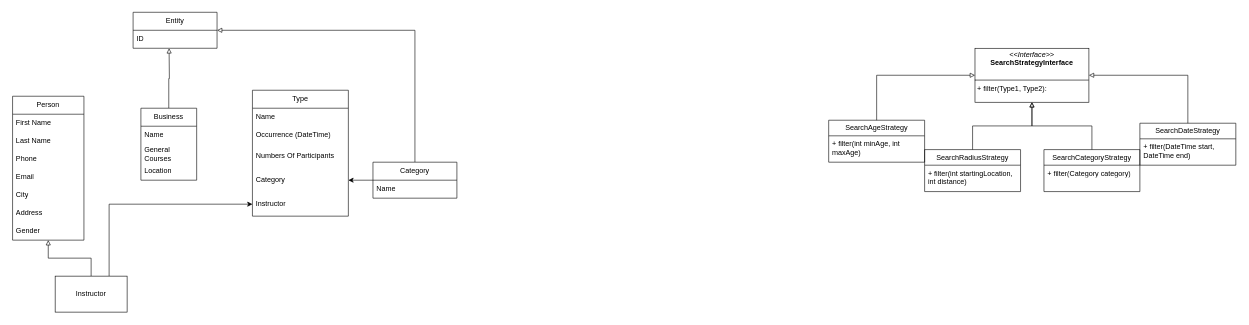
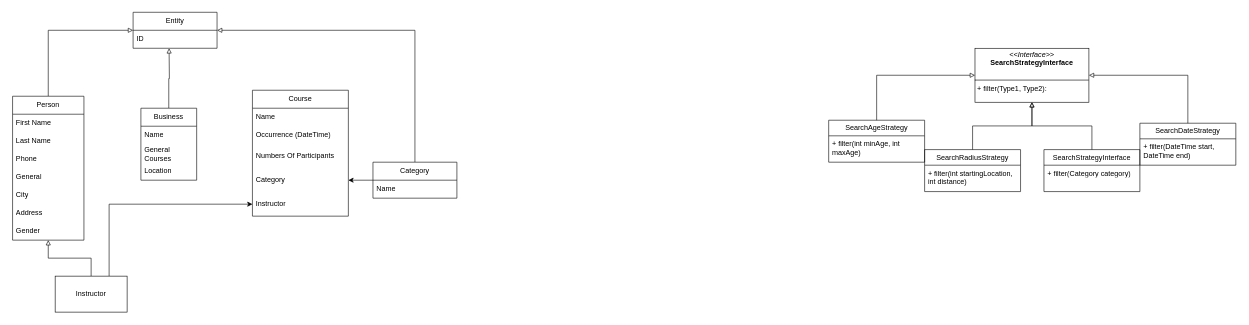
  <mxCell id="0" />
  <mxCell id="1" parent="0" />
  <mxCell id="2" style="edgeStyle=orthogonalEdgeStyle;rounded=0;orthogonalLoop=1;jettySize=auto;html=1;entryX=0.5;entryY=1;entryDx=0;entryDy=0;endArrow=block;endFill=0;exitX=0.5;exitY=0;exitDx=0;exitDy=0;" edge="1" parent="1" source="14"><mxGeometry relative="1" as="geometry"><mxPoint x="281.04" y="199" as="sourcePoint" /><mxPoint x="281" y="80" as="targetPoint" /></mxGeometry></mxCell>
  <mxCell id="3" value="Entity" style="swimlane;fontStyle=0;childLayout=stackLayout;horizontal=1;startSize=30;horizontalStack=0;resizeParent=1;resizeParentMax=0;resizeLast=0;collapsible=1;marginBottom=0;whiteSpace=wrap;html=1;" vertex="1" parent="1"><mxGeometry x="221" y="20" width="140" height="60" as="geometry" /></mxCell>
  <mxCell id="4" value="ID" style="text;strokeColor=none;fillColor=none;align=left;verticalAlign=middle;spacingLeft=4;spacingRight=4;overflow=hidden;points=[[0,0.5],[1,0.5]];portConstraint=eastwest;rotatable=0;whiteSpace=wrap;html=1;" vertex="1" parent="3"><mxGeometry y="30" width="140" height="30" as="geometry" /></mxCell>
+ <mxCell id="5" style="edgeStyle=orthogonalEdgeStyle;rounded=0;orthogonalLoop=1;jettySize=auto;html=1;entryX=0;entryY=0.5;entryDx=0;entryDy=0;exitX=0.5;exitY=0;exitDx=0;exitDy=0;endArrow=block;endFill=0;" edge="1" parent="1" source="6" target="3"><mxGeometry relative="1" as="geometry" /></mxCell>
  <mxCell id="6" value="Person" style="swimlane;fontStyle=0;childLayout=stackLayout;horizontal=1;startSize=30;horizontalStack=0;resizeParent=1;resizeParentMax=0;resizeLast=0;collapsible=1;marginBottom=0;whiteSpace=wrap;html=1;" vertex="1" parent="1"><mxGeometry x="20" y="160" width="119" height="240" as="geometry"><mxRectangle x="119" y="160" width="80" height="30" as="alternateBounds" /></mxGeometry></mxCell>
  <mxCell id="7" value="First Name" style="text;strokeColor=none;fillColor=none;align=left;verticalAlign=middle;spacingLeft=4;spacingRight=4;overflow=hidden;points=[[0,0.5],[1,0.5]];portConstraint=eastwest;rotatable=0;whiteSpace=wrap;html=1;" vertex="1" parent="6"><mxGeometry y="30" width="119" height="30" as="geometry" /></mxCell>
  <mxCell id="8" value="Last Name" style="text;strokeColor=none;fillColor=none;align=left;verticalAlign=middle;spacingLeft=4;spacingRight=4;overflow=hidden;points=[[0,0.5],[1,0.5]];portConstraint=eastwest;rotatable=0;whiteSpace=wrap;html=1;" vertex="1" parent="6"><mxGeometry y="60" width="119" height="30" as="geometry" /></mxCell>
  <mxCell id="9" value="Phone" style="text;strokeColor=none;fillColor=none;align=left;verticalAlign=middle;spacingLeft=4;spacingRight=4;overflow=hidden;points=[[0,0.5],[1,0.5]];portConstraint=eastwest;rotatable=0;whiteSpace=wrap;html=1;" vertex="1" parent="6"><mxGeometry y="90" width="119" height="30" as="geometry" /></mxCell>
- <mxCell id="10" value="Email" style="text;strokeColor=none;fillColor=none;align=left;verticalAlign=middle;spacingLeft=4;spacingRight=4;overflow=hidden;points=[[0,0.5],[1,0.5]];portConstraint=eastwest;rotatable=0;whiteSpace=wrap;html=1;" vertex="1" parent="6"><mxGeometry y="120" width="119" height="30" as="geometry" /></mxCell>
+ <mxCell id="10" value="General" style="text;strokeColor=none;fillColor=none;align=left;verticalAlign=middle;spacingLeft=4;spacingRight=4;overflow=hidden;points=[[0,0.5],[1,0.5]];portConstraint=eastwest;rotatable=0;whiteSpace=wrap;html=1;" vertex="1" parent="6"><mxGeometry y="120" width="119" height="30" as="geometry" /></mxCell>
  <mxCell id="11" value="City" style="text;strokeColor=none;fillColor=none;align=left;verticalAlign=middle;spacingLeft=4;spacingRight=4;overflow=hidden;points=[[0,0.5],[1,0.5]];portConstraint=eastwest;rotatable=0;whiteSpace=wrap;html=1;" vertex="1" parent="6"><mxGeometry y="150" width="119" height="30" as="geometry" /></mxCell>
  <mxCell id="12" value="Address" style="text;strokeColor=none;fillColor=none;align=left;verticalAlign=middle;spacingLeft=4;spacingRight=4;overflow=hidden;points=[[0,0.5],[1,0.5]];portConstraint=eastwest;rotatable=0;whiteSpace=wrap;html=1;" vertex="1" parent="6"><mxGeometry y="180" width="119" height="30" as="geometry" /></mxCell>
  <mxCell id="13" value="Gender" style="text;strokeColor=none;fillColor=none;align=left;verticalAlign=middle;spacingLeft=4;spacingRight=4;overflow=hidden;points=[[0,0.5],[1,0.5]];portConstraint=eastwest;rotatable=0;whiteSpace=wrap;html=1;" vertex="1" parent="6"><mxGeometry y="210" width="119" height="30" as="geometry" /></mxCell>
  <mxCell id="14" value="Business" style="swimlane;fontStyle=0;childLayout=stackLayout;horizontal=1;startSize=30;horizontalStack=0;resizeParent=1;resizeParentMax=0;resizeLast=0;collapsible=1;marginBottom=0;whiteSpace=wrap;html=1;" vertex="1" parent="1"><mxGeometry x="234" y="180" width="93" height="120" as="geometry" /></mxCell>
  <mxCell id="15" value="Name" style="text;strokeColor=none;fillColor=none;align=left;verticalAlign=middle;spacingLeft=4;spacingRight=4;overflow=hidden;points=[[0,0.5],[1,0.5]];portConstraint=eastwest;rotatable=0;whiteSpace=wrap;html=1;" vertex="1" parent="14"><mxGeometry y="30" width="93" height="30" as="geometry" /></mxCell>
  <mxCell id="16" value="General Courses" style="text;strokeColor=none;fillColor=none;align=left;verticalAlign=middle;spacingLeft=4;spacingRight=4;overflow=hidden;points=[[0,0.5],[1,0.5]];portConstraint=eastwest;rotatable=0;whiteSpace=wrap;html=1;" vertex="1" parent="14"><mxGeometry y="60" width="93" height="30" as="geometry" /></mxCell>
  <mxCell id="17" value="Location" style="text;strokeColor=none;fillColor=none;align=left;verticalAlign=middle;spacingLeft=4;spacingRight=4;overflow=hidden;points=[[0,0.5],[1,0.5]];portConstraint=eastwest;rotatable=0;whiteSpace=wrap;html=1;" vertex="1" parent="14"><mxGeometry y="90" width="93" height="30" as="geometry" /></mxCell>
- <mxCell id="18" value="Type" style="swimlane;fontStyle=0;childLayout=stackLayout;horizontal=1;startSize=30;horizontalStack=0;resizeParent=1;resizeParentMax=0;resizeLast=0;collapsible=1;marginBottom=0;whiteSpace=wrap;html=1;" vertex="1" parent="1"><mxGeometry x="420" y="150" width="160" height="210" as="geometry" /></mxCell>
+ <mxCell id="18" value="Course" style="swimlane;fontStyle=0;childLayout=stackLayout;horizontal=1;startSize=30;horizontalStack=0;resizeParent=1;resizeParentMax=0;resizeLast=0;collapsible=1;marginBottom=0;whiteSpace=wrap;html=1;" vertex="1" parent="1"><mxGeometry x="420" y="150" width="160" height="210" as="geometry" /></mxCell>
  <mxCell id="19" value="Name" style="text;strokeColor=none;fillColor=none;align=left;verticalAlign=middle;spacingLeft=4;spacingRight=4;overflow=hidden;points=[[0,0.5],[1,0.5]];portConstraint=eastwest;rotatable=0;whiteSpace=wrap;html=1;" vertex="1" parent="18"><mxGeometry y="30" width="160" height="30" as="geometry" /></mxCell>
  <mxCell id="20" value="Occurrence (DateTime) " style="text;strokeColor=none;fillColor=none;align=left;verticalAlign=middle;spacingLeft=4;spacingRight=4;overflow=hidden;points=[[0,0.5],[1,0.5]];portConstraint=eastwest;rotatable=0;whiteSpace=wrap;html=1;" vertex="1" parent="18"><mxGeometry y="60" width="160" height="30" as="geometry" /></mxCell>
  <mxCell id="21" value="Numbers Of Participants" style="text;strokeColor=none;fillColor=none;align=left;verticalAlign=middle;spacingLeft=4;spacingRight=4;overflow=hidden;points=[[0,0.5],[1,0.5]];portConstraint=eastwest;rotatable=0;whiteSpace=wrap;html=1;" vertex="1" parent="18"><mxGeometry y="90" width="160" height="40" as="geometry" /></mxCell>
  <mxCell id="22" value="Category" style="text;strokeColor=none;fillColor=none;align=left;verticalAlign=middle;spacingLeft=4;spacingRight=4;overflow=hidden;points=[[0,0.5],[1,0.5]];portConstraint=eastwest;rotatable=0;whiteSpace=wrap;html=1;" vertex="1" parent="18"><mxGeometry y="130" width="160" height="40" as="geometry" /></mxCell>
  <mxCell id="23" value="Instructor" style="text;strokeColor=none;fillColor=none;align=left;verticalAlign=middle;spacingLeft=4;spacingRight=4;overflow=hidden;points=[[0,0.5],[1,0.5]];portConstraint=eastwest;rotatable=0;whiteSpace=wrap;html=1;" vertex="1" parent="18"><mxGeometry y="170" width="160" height="40" as="geometry" /></mxCell>
  <mxCell id="24" style="edgeStyle=orthogonalEdgeStyle;rounded=0;orthogonalLoop=1;jettySize=auto;html=1;entryX=1;entryY=0.5;entryDx=0;entryDy=0;exitX=0.5;exitY=0;exitDx=0;exitDy=0;endArrow=block;endFill=0;" edge="1" parent="1" source="26" target="3"><mxGeometry relative="1" as="geometry" /></mxCell>
  <mxCell id="25" style="edgeStyle=orthogonalEdgeStyle;rounded=0;orthogonalLoop=1;jettySize=auto;html=1;entryX=1;entryY=0.5;entryDx=0;entryDy=0;" edge="1" parent="1" source="26" target="22"><mxGeometry relative="1" as="geometry" /></mxCell>
  <mxCell id="26" value="Category" style="swimlane;fontStyle=0;childLayout=stackLayout;horizontal=1;startSize=30;horizontalStack=0;resizeParent=1;resizeParentMax=0;resizeLast=0;collapsible=1;marginBottom=0;whiteSpace=wrap;html=1;" vertex="1" parent="1"><mxGeometry x="621" y="270" width="140" height="60" as="geometry" /></mxCell>
  <mxCell id="27" value="Name" style="text;strokeColor=none;fillColor=none;align=left;verticalAlign=middle;spacingLeft=4;spacingRight=4;overflow=hidden;points=[[0,0.5],[1,0.5]];portConstraint=eastwest;rotatable=0;whiteSpace=wrap;html=1;" vertex="1" parent="26"><mxGeometry y="30" width="140" height="30" as="geometry" /></mxCell>
  <mxCell id="28" style="edgeStyle=orthogonalEdgeStyle;rounded=0;orthogonalLoop=1;jettySize=auto;html=1;entryX=0.5;entryY=1;entryDx=0;entryDy=0;endArrow=block;endFill=0;" edge="1" parent="1" source="30" target="6"><mxGeometry relative="1" as="geometry" /></mxCell>
  <mxCell id="29" style="edgeStyle=orthogonalEdgeStyle;rounded=0;orthogonalLoop=1;jettySize=auto;html=1;entryX=0;entryY=0.5;entryDx=0;entryDy=0;exitX=0.75;exitY=0;exitDx=0;exitDy=0;" edge="1" parent="1" source="30" target="23"><mxGeometry relative="1" as="geometry" /></mxCell>
  <mxCell id="30" value="Instructor" style="rounded=0;whiteSpace=wrap;html=1;" vertex="1" parent="1"><mxGeometry x="91" y="460" width="120" height="60" as="geometry" /></mxCell>
  <mxCell id="31" value="&lt;p style=&quot;margin:0px;margin-top:4px;text-align:center;&quot;&gt;&lt;i&gt;&amp;lt;&amp;lt;Interface&amp;gt;&amp;gt;&lt;/i&gt;&lt;br&gt;&lt;b&gt;SearchStrategyInterface&lt;/b&gt;&lt;/p&gt;&lt;br&gt;&lt;hr size=&quot;1&quot; style=&quot;border-style:solid;&quot;&gt;&lt;p style=&quot;margin:0px;margin-left:4px;&quot;&gt;+ filter(Type1, Type2): &lt;br&gt;&lt;br&gt;&lt;/p&gt;" style="verticalAlign=top;align=left;overflow=fill;html=1;whiteSpace=wrap;" vertex="1" parent="1"><mxGeometry x="1625" y="80" width="190" height="90" as="geometry" /></mxCell>
  <mxCell id="32" value="SearchAgeStrategy" style="swimlane;fontStyle=0;childLayout=stackLayout;horizontal=1;startSize=26;fillColor=none;horizontalStack=0;resizeParent=1;resizeParentMax=0;resizeLast=0;collapsible=1;marginBottom=0;whiteSpace=wrap;html=1;" vertex="1" parent="1"><mxGeometry x="1381" y="200" width="160" height="70" as="geometry" /></mxCell>
  <mxCell id="33" value="+ filter(int minAge, int maxAge)" style="text;strokeColor=none;fillColor=none;align=left;verticalAlign=top;spacingLeft=4;spacingRight=4;overflow=hidden;rotatable=0;points=[[0,0.5],[1,0.5]];portConstraint=eastwest;whiteSpace=wrap;html=1;" vertex="1" parent="32"><mxGeometry y="26" width="160" height="44" as="geometry" /></mxCell>
  <mxCell id="34" style="edgeStyle=orthogonalEdgeStyle;rounded=0;orthogonalLoop=1;jettySize=auto;html=1;entryX=0;entryY=0.5;entryDx=0;entryDy=0;endArrow=block;endFill=0;exitX=0.5;exitY=0;exitDx=0;exitDy=0;" edge="1" parent="1" source="32" target="31"><mxGeometry relative="1" as="geometry"><mxPoint x="1699.92" y="-310" as="targetPoint" /></mxGeometry></mxCell>
  <mxCell id="35" style="edgeStyle=orthogonalEdgeStyle;rounded=0;orthogonalLoop=1;jettySize=auto;html=1;entryX=0.5;entryY=1;entryDx=0;entryDy=0;endArrow=block;endFill=0;" edge="1" parent="1" source="36" target="31"><mxGeometry relative="1" as="geometry" /></mxCell>
  <mxCell id="36" value="SearchRadiusStrategy" style="swimlane;fontStyle=0;childLayout=stackLayout;horizontal=1;startSize=26;fillColor=none;horizontalStack=0;resizeParent=1;resizeParentMax=0;resizeLast=0;collapsible=1;marginBottom=0;whiteSpace=wrap;html=1;" vertex="1" parent="1"><mxGeometry x="1541" y="249" width="160" height="70" as="geometry" /></mxCell>
  <mxCell id="37" value="+ filter(int startingLocation, int distance)" style="text;strokeColor=none;fillColor=none;align=left;verticalAlign=top;spacingLeft=4;spacingRight=4;overflow=hidden;rotatable=0;points=[[0,0.5],[1,0.5]];portConstraint=eastwest;whiteSpace=wrap;html=1;" vertex="1" parent="36"><mxGeometry y="26" width="160" height="44" as="geometry" /></mxCell>
  <mxCell id="38" style="edgeStyle=orthogonalEdgeStyle;rounded=0;orthogonalLoop=1;jettySize=auto;html=1;entryX=0.5;entryY=1;entryDx=0;entryDy=0;endArrow=block;endFill=0;" edge="1" parent="1" source="39" target="31"><mxGeometry relative="1" as="geometry" /></mxCell>
- <mxCell id="39" value="SearchCategoryStrategy" style="swimlane;fontStyle=0;childLayout=stackLayout;horizontal=1;startSize=26;fillColor=none;horizontalStack=0;resizeParent=1;resizeParentMax=0;resizeLast=0;collapsible=1;marginBottom=0;whiteSpace=wrap;html=1;" vertex="1" parent="1"><mxGeometry x="1740" y="249" width="160" height="70" as="geometry" /></mxCell>
+ <mxCell id="39" value="SearchStrategyInterface" style="swimlane;fontStyle=0;childLayout=stackLayout;horizontal=1;startSize=26;fillColor=none;horizontalStack=0;resizeParent=1;resizeParentMax=0;resizeLast=0;collapsible=1;marginBottom=0;whiteSpace=wrap;html=1;" vertex="1" parent="1"><mxGeometry x="1740" y="249" width="160" height="70" as="geometry" /></mxCell>
  <mxCell id="40" value="+ filter(Category category)" style="text;strokeColor=none;fillColor=none;align=left;verticalAlign=top;spacingLeft=4;spacingRight=4;overflow=hidden;rotatable=0;points=[[0,0.5],[1,0.5]];portConstraint=eastwest;whiteSpace=wrap;html=1;" vertex="1" parent="39"><mxGeometry y="26" width="160" height="44" as="geometry" /></mxCell>
  <mxCell id="41" style="edgeStyle=orthogonalEdgeStyle;rounded=0;orthogonalLoop=1;jettySize=auto;html=1;entryX=1;entryY=0.5;entryDx=0;entryDy=0;endArrow=block;endFill=0;exitX=0.5;exitY=0;exitDx=0;exitDy=0;" edge="1" parent="1" source="42" target="31"><mxGeometry relative="1" as="geometry" /></mxCell>
  <mxCell id="42" value="SearchDateStrategy" style="swimlane;fontStyle=0;childLayout=stackLayout;horizontal=1;startSize=26;fillColor=none;horizontalStack=0;resizeParent=1;resizeParentMax=0;resizeLast=0;collapsible=1;marginBottom=0;whiteSpace=wrap;html=1;" vertex="1" parent="1"><mxGeometry x="1900" y="205" width="160" height="70" as="geometry" /></mxCell>
  <mxCell id="43" value="+ filter(DateTime start, DateTime end)" style="text;strokeColor=none;fillColor=none;align=left;verticalAlign=top;spacingLeft=4;spacingRight=4;overflow=hidden;rotatable=0;points=[[0,0.5],[1,0.5]];portConstraint=eastwest;whiteSpace=wrap;html=1;" vertex="1" parent="42"><mxGeometry y="26" width="160" height="44" as="geometry" /></mxCell>
